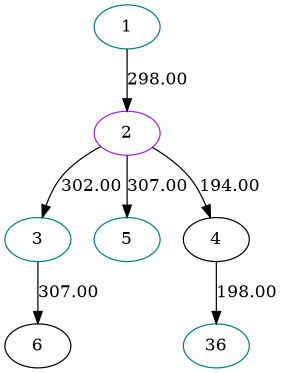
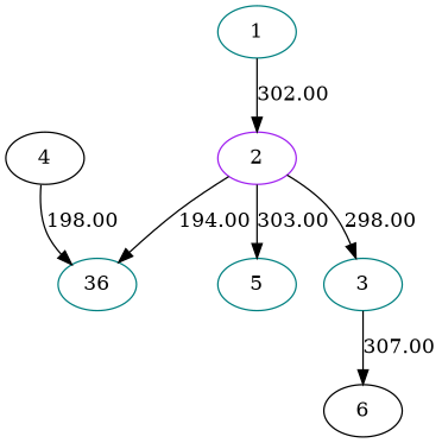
  digraph {
    node [color=teal]
    1
    2 [color=purple]
    3
    36
    5
    6 [color=black]
    4 [color=black]
-   1 -> 2 [label=298.00]
-   2 -> 3 [label=302.00]
-   2 -> 4 [label=194.00]
-   2 -> 5 [label=307.00]
+   1 -> 2 [label=302.00]
+   2 -> 3 [label=298.00]
+   2 -> 36 [label=194.00]
+   2 -> 5 [label=303.00]
    3 -> 6 [label=307.00]
    4 -> 36 [label=198.00]
  }
